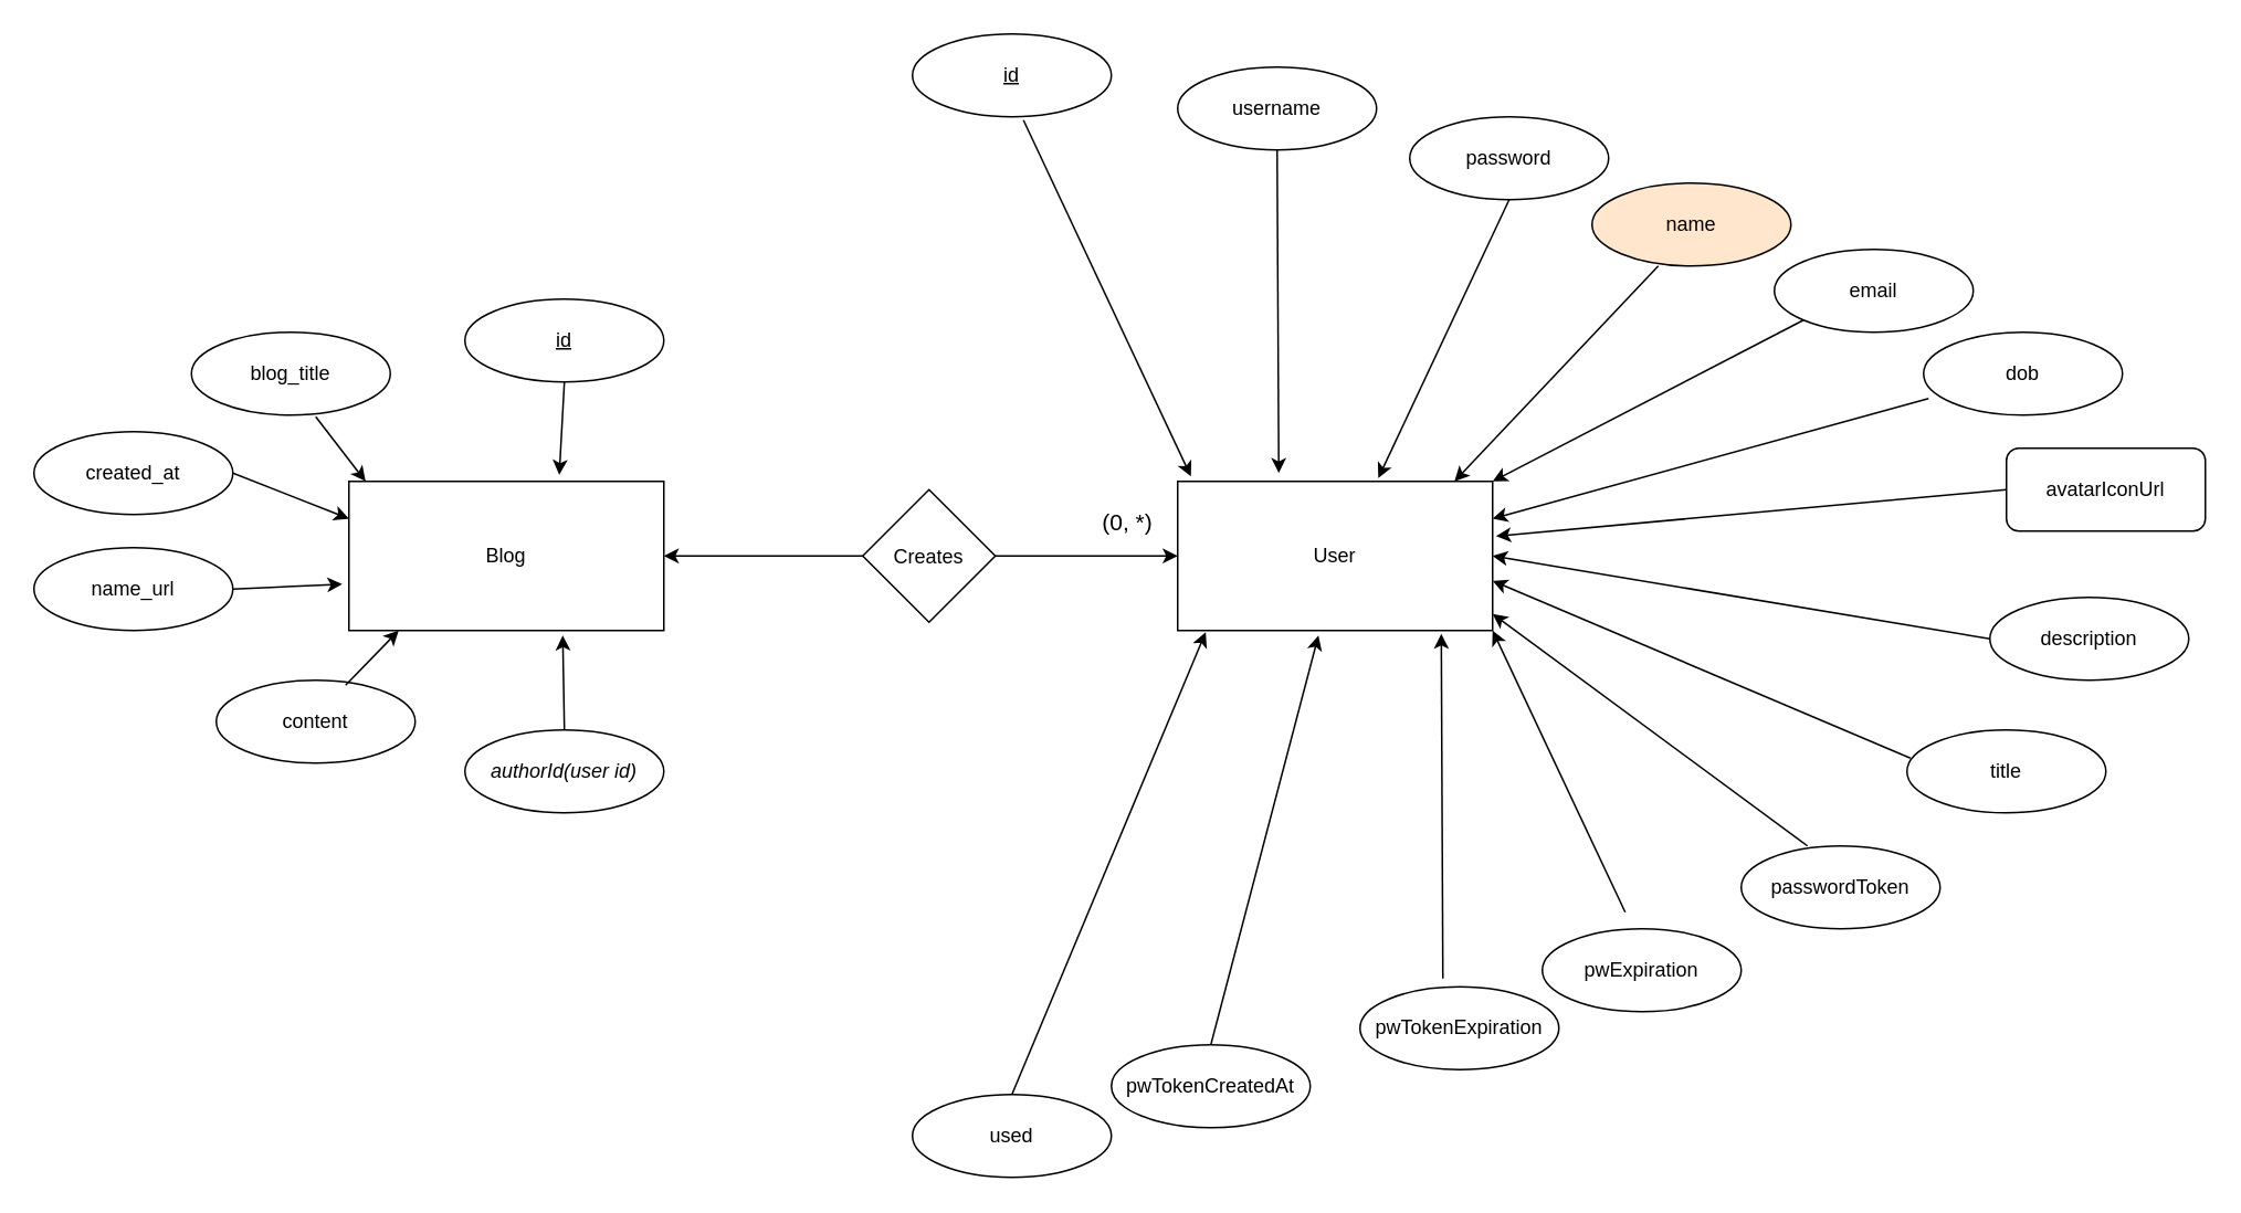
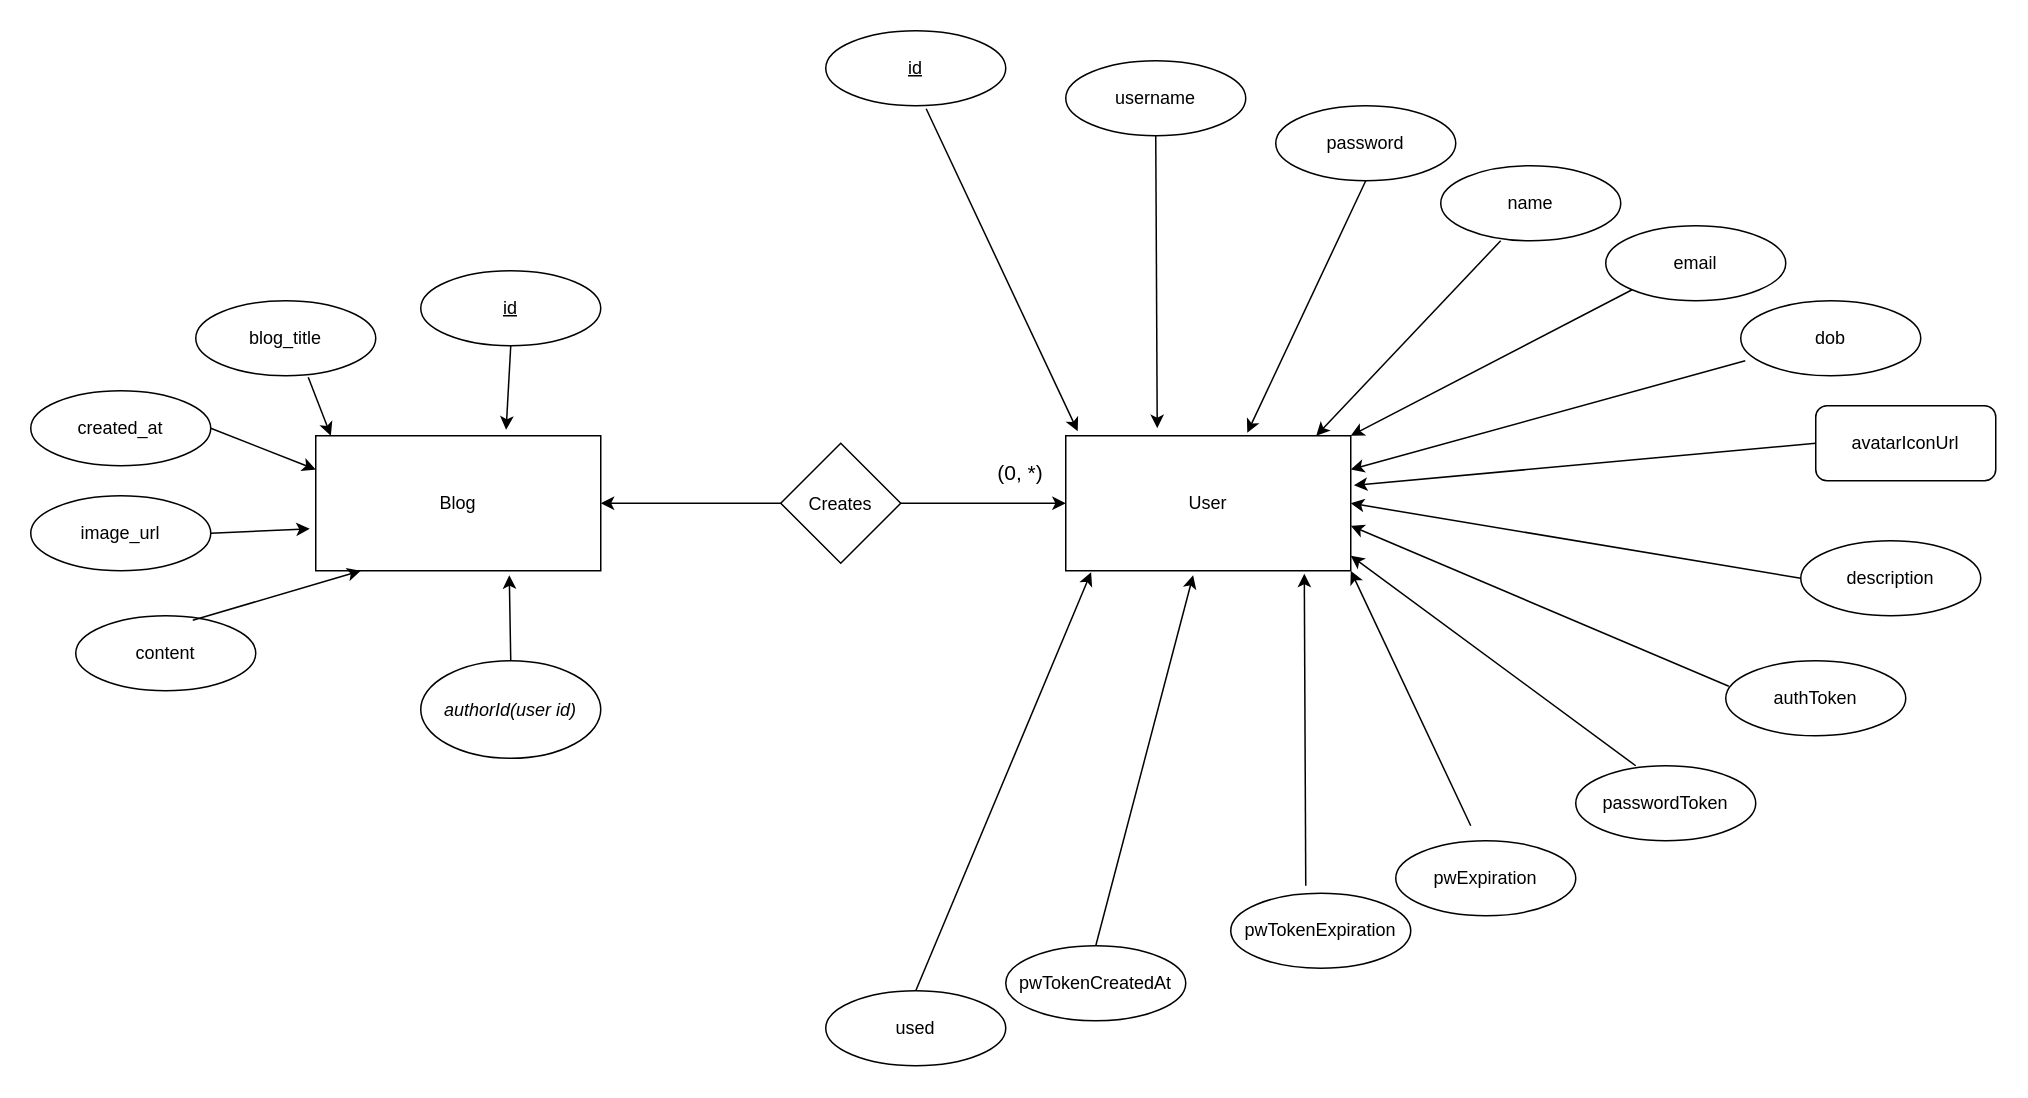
  <mxCell id="0" />
  <mxCell id="1" parent="0" />
  <mxCell id="2" value="Blog" style="rounded=0;whiteSpace=wrap;html=1;" vertex="1" parent="1"><mxGeometry x="210" y="290" width="190" height="90" as="geometry" /></mxCell>
  <mxCell id="3" value="User" style="rounded=0;whiteSpace=wrap;html=1;" vertex="1" parent="1"><mxGeometry x="710" y="290" width="190" height="90" as="geometry" /></mxCell>
  <mxCell id="4" value="" style="endArrow=classic;startArrow=none;html=1;rounded=0;entryX=0;entryY=0.5;entryDx=0;entryDy=0;exitX=1;exitY=0.5;exitDx=0;exitDy=0;" edge="1" parent="1" source="46" target="3"><mxGeometry width="50" height="50" relative="1" as="geometry"><mxPoint x="440" y="430" as="sourcePoint" /><mxPoint x="490" y="380" as="targetPoint" /></mxGeometry></mxCell>
  <mxCell id="5" value="&lt;u&gt;id&lt;/u&gt;" style="ellipse;whiteSpace=wrap;html=1;" vertex="1" parent="1"><mxGeometry x="280" y="180" width="120" height="50" as="geometry" /></mxCell>
- <mxCell id="6" value="blog_title" style="ellipse;whiteSpace=wrap;html=1;" vertex="1" parent="1"><mxGeometry x="115" y="200" width="120" height="50" as="geometry" /></mxCell>
+ <mxCell id="6" value="blog_title" style="ellipse;whiteSpace=wrap;html=1;" vertex="1" parent="1"><mxGeometry x="130" y="200" width="120" height="50" as="geometry" /></mxCell>
  <mxCell id="7" value="created_at" style="ellipse;whiteSpace=wrap;html=1;" vertex="1" parent="1"><mxGeometry x="20" y="260" width="120" height="50" as="geometry" /></mxCell>
- <mxCell id="8" value="name_url" style="ellipse;whiteSpace=wrap;html=1;" vertex="1" parent="1"><mxGeometry x="20" y="330" width="120" height="50" as="geometry" /></mxCell>
- <mxCell id="9" value="content" style="ellipse;whiteSpace=wrap;html=1;" vertex="1" parent="1"><mxGeometry x="130" y="410" width="120" height="50" as="geometry" /></mxCell>
- <mxCell id="10" value="&lt;i&gt;authorId(user id)&lt;/i&gt;" style="ellipse;whiteSpace=wrap;html=1;" vertex="1" parent="1"><mxGeometry x="280" y="440" width="120" height="50" as="geometry" /></mxCell>
+ <mxCell id="8" value="image_url" style="ellipse;whiteSpace=wrap;html=1;" vertex="1" parent="1"><mxGeometry x="20" y="330" width="120" height="50" as="geometry" /></mxCell>
+ <mxCell id="9" value="content" style="ellipse;whiteSpace=wrap;html=1;" vertex="1" parent="1"><mxGeometry x="50" y="410" width="120" height="50" as="geometry" /></mxCell>
+ <mxCell id="10" value="&lt;i&gt;authorId(user id)&lt;/i&gt;" style="ellipse;whiteSpace=wrap;html=1;" vertex="1" parent="1"><mxGeometry x="280" y="440" width="120" height="65" as="geometry" /></mxCell>
  <mxCell id="11" value="username" style="ellipse;whiteSpace=wrap;html=1;" vertex="1" parent="1"><mxGeometry x="710" y="40" width="120" height="50" as="geometry" /></mxCell>
  <mxCell id="12" value="password" style="ellipse;whiteSpace=wrap;html=1;" vertex="1" parent="1"><mxGeometry x="850" y="70" width="120" height="50" as="geometry" /></mxCell>
- <mxCell id="13" value="name" style="ellipse;whiteSpace=wrap;html=1;fillColor=#ffe6cc;" vertex="1" parent="1"><mxGeometry x="960" y="110" width="120" height="50" as="geometry" /></mxCell>
+ <mxCell id="13" value="name" style="ellipse;whiteSpace=wrap;html=1;" vertex="1" parent="1"><mxGeometry x="960" y="110" width="120" height="50" as="geometry" /></mxCell>
  <mxCell id="14" value="email" style="ellipse;whiteSpace=wrap;html=1;" vertex="1" parent="1"><mxGeometry x="1070" y="150" width="120" height="50" as="geometry" /></mxCell>
  <mxCell id="15" value="dob" style="ellipse;whiteSpace=wrap;html=1;" vertex="1" parent="1"><mxGeometry x="1160" y="200" width="120" height="50" as="geometry" /></mxCell>
  <mxCell id="16" value="avatarIconUrl" style="whiteSpace=wrap;html=1;rounded=1;" vertex="1" parent="1"><mxGeometry x="1210" y="270" width="120" height="50" as="geometry" /></mxCell>
  <mxCell id="17" value="description" style="ellipse;whiteSpace=wrap;html=1;" vertex="1" parent="1"><mxGeometry x="1200" y="360" width="120" height="50" as="geometry" /></mxCell>
- <mxCell id="18" value="title" style="ellipse;whiteSpace=wrap;html=1;" vertex="1" parent="1"><mxGeometry x="1150" y="440" width="120" height="50" as="geometry" /></mxCell>
+ <mxCell id="18" value="authToken" style="ellipse;whiteSpace=wrap;html=1;" vertex="1" parent="1"><mxGeometry x="1150" y="440" width="120" height="50" as="geometry" /></mxCell>
  <mxCell id="19" value="passwordToken" style="ellipse;whiteSpace=wrap;html=1;" vertex="1" parent="1"><mxGeometry x="1050" y="510" width="120" height="50" as="geometry" /></mxCell>
  <mxCell id="20" value="pwExpiration" style="ellipse;whiteSpace=wrap;html=1;" vertex="1" parent="1"><mxGeometry x="930" y="560" width="120" height="50" as="geometry" /></mxCell>
  <mxCell id="21" value="pwTokenExpiration" style="ellipse;whiteSpace=wrap;html=1;" vertex="1" parent="1"><mxGeometry x="820" y="595" width="120" height="50" as="geometry" /></mxCell>
  <mxCell id="22" value="pwTokenCreatedAt" style="ellipse;whiteSpace=wrap;html=1;" vertex="1" parent="1"><mxGeometry x="670" y="630" width="120" height="50" as="geometry" /></mxCell>
  <mxCell id="23" value="used" style="ellipse;whiteSpace=wrap;html=1;" vertex="1" parent="1"><mxGeometry x="550" y="660" width="120" height="50" as="geometry" /></mxCell>
  <mxCell id="24" value="&lt;u&gt;id&lt;/u&gt;" style="ellipse;whiteSpace=wrap;html=1;" vertex="1" parent="1"><mxGeometry x="550" y="20" width="120" height="50" as="geometry" /></mxCell>
  <mxCell id="25" value="" style="endArrow=classic;html=1;rounded=0;exitX=0.5;exitY=0;exitDx=0;exitDy=0;entryX=0.679;entryY=1.033;entryDx=0;entryDy=0;entryPerimeter=0;" edge="1" parent="1" source="10" target="2"><mxGeometry width="50" height="50" relative="1" as="geometry"><mxPoint x="580" y="430" as="sourcePoint" /><mxPoint x="630" y="380" as="targetPoint" /></mxGeometry></mxCell>
  <mxCell id="26" value="" style="endArrow=classic;html=1;rounded=0;exitX=0.65;exitY=0.06;exitDx=0;exitDy=0;entryX=0.158;entryY=1;entryDx=0;entryDy=0;entryPerimeter=0;exitPerimeter=0;" edge="1" parent="1" source="9" target="2"><mxGeometry width="50" height="50" relative="1" as="geometry"><mxPoint x="350" y="450" as="sourcePoint" /><mxPoint x="349.01" y="392.97" as="targetPoint" /></mxGeometry></mxCell>
  <mxCell id="27" value="" style="endArrow=classic;html=1;rounded=0;exitX=1;exitY=0.5;exitDx=0;exitDy=0;entryX=-0.021;entryY=0.689;entryDx=0;entryDy=0;entryPerimeter=0;" edge="1" parent="1" source="8" target="2"><mxGeometry width="50" height="50" relative="1" as="geometry"><mxPoint x="218" y="423" as="sourcePoint" /><mxPoint x="250.02" y="390" as="targetPoint" /></mxGeometry></mxCell>
  <mxCell id="28" value="" style="endArrow=classic;html=1;rounded=0;exitX=1;exitY=0.5;exitDx=0;exitDy=0;entryX=0;entryY=0.25;entryDx=0;entryDy=0;" edge="1" parent="1" source="7" target="2"><mxGeometry width="50" height="50" relative="1" as="geometry"><mxPoint x="150" y="365" as="sourcePoint" /><mxPoint x="216.01" y="362.01" as="targetPoint" /></mxGeometry></mxCell>
  <mxCell id="29" value="" style="endArrow=classic;html=1;rounded=0;exitX=0.625;exitY=1.02;exitDx=0;exitDy=0;entryX=0.053;entryY=0;entryDx=0;entryDy=0;exitPerimeter=0;entryPerimeter=0;" edge="1" parent="1" source="6" target="2"><mxGeometry width="50" height="50" relative="1" as="geometry"><mxPoint x="150" y="295" as="sourcePoint" /><mxPoint x="220" y="322.5" as="targetPoint" /></mxGeometry></mxCell>
  <mxCell id="30" value="" style="endArrow=classic;html=1;rounded=0;exitX=0.5;exitY=1;exitDx=0;exitDy=0;entryX=0.668;entryY=-0.044;entryDx=0;entryDy=0;entryPerimeter=0;" edge="1" parent="1" source="5" target="2"><mxGeometry width="50" height="50" relative="1" as="geometry"><mxPoint x="215" y="261" as="sourcePoint" /><mxPoint x="230.07" y="300" as="targetPoint" /></mxGeometry></mxCell>
  <mxCell id="31" value="" style="endArrow=classic;html=1;rounded=0;exitX=0.558;exitY=1.04;exitDx=0;exitDy=0;entryX=0.042;entryY=-0.033;entryDx=0;entryDy=0;entryPerimeter=0;exitPerimeter=0;" edge="1" parent="1" source="24" target="3"><mxGeometry width="50" height="50" relative="1" as="geometry"><mxPoint x="350" y="240" as="sourcePoint" /><mxPoint x="346.92" y="296.04" as="targetPoint" /></mxGeometry></mxCell>
  <mxCell id="32" value="" style="endArrow=classic;html=1;rounded=0;exitX=0.5;exitY=1;exitDx=0;exitDy=0;entryX=0.321;entryY=-0.056;entryDx=0;entryDy=0;entryPerimeter=0;" edge="1" parent="1" source="11" target="3"><mxGeometry width="50" height="50" relative="1" as="geometry"><mxPoint x="626.96" y="82" as="sourcePoint" /><mxPoint x="727.98" y="297.03" as="targetPoint" /></mxGeometry></mxCell>
  <mxCell id="33" value="" style="endArrow=classic;html=1;rounded=0;exitX=0.5;exitY=1;exitDx=0;exitDy=0;entryX=0.637;entryY=-0.022;entryDx=0;entryDy=0;entryPerimeter=0;" edge="1" parent="1" source="12" target="3"><mxGeometry width="50" height="50" relative="1" as="geometry"><mxPoint x="780" y="100" as="sourcePoint" /><mxPoint x="780.99" y="294.96" as="targetPoint" /></mxGeometry></mxCell>
  <mxCell id="34" value="" style="endArrow=classic;html=1;rounded=0;exitX=0.333;exitY=1;exitDx=0;exitDy=0;entryX=0.879;entryY=0;entryDx=0;entryDy=0;entryPerimeter=0;exitPerimeter=0;" edge="1" parent="1" source="13" target="3"><mxGeometry width="50" height="50" relative="1" as="geometry"><mxPoint x="920" y="130" as="sourcePoint" /><mxPoint x="841.03" y="298.02" as="targetPoint" /></mxGeometry></mxCell>
  <mxCell id="35" value="" style="endArrow=classic;html=1;rounded=0;exitX=0;exitY=1;exitDx=0;exitDy=0;entryX=1;entryY=0;entryDx=0;entryDy=0;" edge="1" parent="1" source="14" target="3"><mxGeometry width="50" height="50" relative="1" as="geometry"><mxPoint x="1009.96" y="170" as="sourcePoint" /><mxPoint x="887.01" y="300" as="targetPoint" /></mxGeometry></mxCell>
  <mxCell id="36" value="" style="endArrow=classic;html=1;rounded=0;exitX=0.025;exitY=0.8;exitDx=0;exitDy=0;entryX=1;entryY=0.25;entryDx=0;entryDy=0;exitPerimeter=0;" edge="1" parent="1" source="15" target="3"><mxGeometry width="50" height="50" relative="1" as="geometry"><mxPoint x="1097.574" y="202.678" as="sourcePoint" /><mxPoint x="910" y="300" as="targetPoint" /></mxGeometry></mxCell>
  <mxCell id="37" value="" style="endArrow=classic;html=1;rounded=0;exitX=0;exitY=0.5;exitDx=0;exitDy=0;entryX=1.011;entryY=0.367;entryDx=0;entryDy=0;entryPerimeter=0;" edge="1" parent="1" source="16" target="3"><mxGeometry width="50" height="50" relative="1" as="geometry"><mxPoint x="1173" y="250" as="sourcePoint" /><mxPoint x="910" y="322.5" as="targetPoint" /></mxGeometry></mxCell>
  <mxCell id="38" value="" style="endArrow=classic;html=1;rounded=0;exitX=0;exitY=0.5;exitDx=0;exitDy=0;entryX=1;entryY=0.5;entryDx=0;entryDy=0;" edge="1" parent="1" source="17" target="3"><mxGeometry width="50" height="50" relative="1" as="geometry"><mxPoint x="1220" y="305" as="sourcePoint" /><mxPoint x="912.09" y="333.03" as="targetPoint" /></mxGeometry></mxCell>
  <mxCell id="39" value="" style="endArrow=classic;html=1;rounded=0;exitX=0.017;exitY=0.34;exitDx=0;exitDy=0;entryX=1;entryY=0.667;entryDx=0;entryDy=0;exitPerimeter=0;entryPerimeter=0;" edge="1" parent="1" source="18" target="3"><mxGeometry width="50" height="50" relative="1" as="geometry"><mxPoint x="1210" y="395" as="sourcePoint" /><mxPoint x="910" y="345" as="targetPoint" /></mxGeometry></mxCell>
  <mxCell id="40" value="" style="endArrow=classic;html=1;rounded=0;exitX=0.333;exitY=0;exitDx=0;exitDy=0;entryX=1;entryY=0.889;entryDx=0;entryDy=0;exitPerimeter=0;entryPerimeter=0;" edge="1" parent="1" source="19" target="3"><mxGeometry width="50" height="50" relative="1" as="geometry"><mxPoint x="1162.04" y="467" as="sourcePoint" /><mxPoint x="910" y="360.03" as="targetPoint" /></mxGeometry></mxCell>
  <mxCell id="41" value="" style="endArrow=classic;html=1;rounded=0;entryX=1;entryY=1;entryDx=0;entryDy=0;" edge="1" parent="1" target="3"><mxGeometry width="50" height="50" relative="1" as="geometry"><mxPoint x="980" y="550" as="sourcePoint" /><mxPoint x="910" y="380.01" as="targetPoint" /></mxGeometry></mxCell>
  <mxCell id="42" value="" style="endArrow=classic;html=1;rounded=0;entryX=0.837;entryY=1.022;entryDx=0;entryDy=0;entryPerimeter=0;" edge="1" parent="1" target="3"><mxGeometry width="50" height="50" relative="1" as="geometry"><mxPoint x="870" y="590" as="sourcePoint" /><mxPoint x="910" y="390" as="targetPoint" /></mxGeometry></mxCell>
  <mxCell id="43" value="" style="endArrow=classic;html=1;rounded=0;entryX=0.447;entryY=1.033;entryDx=0;entryDy=0;entryPerimeter=0;exitX=0.5;exitY=0;exitDx=0;exitDy=0;" edge="1" parent="1" source="22" target="3"><mxGeometry width="50" height="50" relative="1" as="geometry"><mxPoint x="880" y="600" as="sourcePoint" /><mxPoint x="879.03" y="391.98" as="targetPoint" /></mxGeometry></mxCell>
  <mxCell id="44" value="" style="endArrow=classic;html=1;rounded=0;entryX=0.089;entryY=1.011;entryDx=0;entryDy=0;entryPerimeter=0;exitX=0.5;exitY=0;exitDx=0;exitDy=0;" edge="1" parent="1" source="23" target="3"><mxGeometry width="50" height="50" relative="1" as="geometry"><mxPoint x="740" y="640" as="sourcePoint" /><mxPoint x="804.93" y="392.97" as="targetPoint" /></mxGeometry></mxCell>
  <mxCell id="45" value="&lt;font style=&quot;font-size: 14px;&quot;&gt;(0, *)&lt;/font&gt;" style="text;html=1;strokeColor=none;fillColor=none;align=center;verticalAlign=middle;whiteSpace=wrap;rounded=0;" vertex="1" parent="1"><mxGeometry x="650" y="300" width="60" height="30" as="geometry" /></mxCell>
  <mxCell id="46" value="&lt;font style=&quot;font-size: 12px;&quot;&gt;Creates&lt;/font&gt;" style="rhombus;whiteSpace=wrap;html=1;fontSize=14;" vertex="1" parent="1"><mxGeometry x="520" y="295" width="80" height="80" as="geometry" /></mxCell>
  <mxCell id="47" value="" style="endArrow=none;startArrow=classic;html=1;rounded=0;entryX=0;entryY=0.5;entryDx=0;entryDy=0;exitX=1;exitY=0.5;exitDx=0;exitDy=0;" edge="1" parent="1" source="2" target="46"><mxGeometry width="50" height="50" relative="1" as="geometry"><mxPoint x="400" y="335" as="sourcePoint" /><mxPoint x="710" y="335" as="targetPoint" /></mxGeometry></mxCell>
